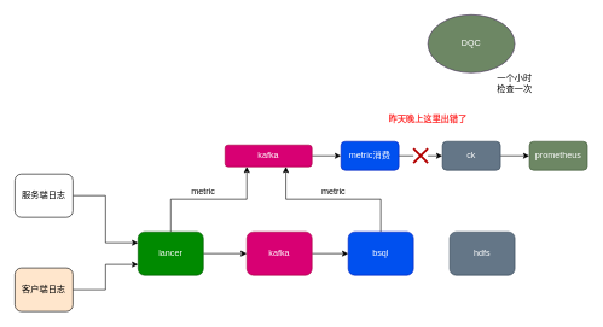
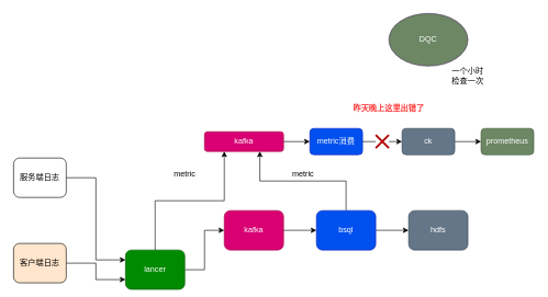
  <mxCell id="0" />
  <mxCell id="1" parent="0" />
  <mxCell id="2" style="edgeStyle=orthogonalEdgeStyle;rounded=0;orthogonalLoop=1;jettySize=auto;html=1;exitX=1;exitY=0.5;exitDx=0;exitDy=0;entryX=0;entryY=0.25;entryDx=0;entryDy=0;" edge="1" parent="1" source="3" target="8"><mxGeometry relative="1" as="geometry" /></mxCell>
  <mxCell id="3" value="服务端日志" style="rounded=1;whiteSpace=wrap;html=1;" vertex="1" parent="1"><mxGeometry x="20" y="240" width="80" height="60" as="geometry" /></mxCell>
  <mxCell id="4" style="edgeStyle=orthogonalEdgeStyle;rounded=0;orthogonalLoop=1;jettySize=auto;html=1;exitX=1;exitY=0.5;exitDx=0;exitDy=0;entryX=0;entryY=0.75;entryDx=0;entryDy=0;" edge="1" parent="1" source="5" target="8"><mxGeometry relative="1" as="geometry" /></mxCell>
  <mxCell id="5" value="客户端日志" style="rounded=1;whiteSpace=wrap;html=1;fillColor=#ffe6cc;" vertex="1" parent="1"><mxGeometry x="20" y="370" width="80" height="60" as="geometry" /></mxCell>
  <mxCell id="6" style="edgeStyle=orthogonalEdgeStyle;rounded=0;orthogonalLoop=1;jettySize=auto;html=1;exitX=1;exitY=0.5;exitDx=0;exitDy=0;" edge="1" parent="1" source="8" target="10"><mxGeometry relative="1" as="geometry" /></mxCell>
  <mxCell id="7" style="edgeStyle=orthogonalEdgeStyle;rounded=0;orthogonalLoop=1;jettySize=auto;html=1;exitX=0.5;exitY=0;exitDx=0;exitDy=0;entryX=0.25;entryY=1;entryDx=0;entryDy=0;" edge="1" parent="1" source="8" target="16"><mxGeometry relative="1" as="geometry" /></mxCell>
- <mxCell id="8" value="lancer" style="rounded=1;whiteSpace=wrap;html=1;fillColor=#008a00;strokeColor=#005700;fontColor=#ffffff;" vertex="1" parent="1"><mxGeometry x="190" y="320" width="90" height="60" as="geometry" /></mxCell>
+ <mxCell id="8" value="lancer" style="rounded=1;whiteSpace=wrap;html=1;fillColor=#008a00;strokeColor=#005700;fontColor=#ffffff;" vertex="1" parent="1"><mxGeometry x="190" y="380" width="90" height="60" as="geometry" /></mxCell>
  <mxCell id="9" style="edgeStyle=orthogonalEdgeStyle;rounded=0;orthogonalLoop=1;jettySize=auto;html=1;exitX=1;exitY=0.5;exitDx=0;exitDy=0;" edge="1" parent="1" source="10" target="13"><mxGeometry relative="1" as="geometry" /></mxCell>
  <mxCell id="10" value="kafka" style="rounded=1;whiteSpace=wrap;html=1;fillColor=#d80073;fontColor=#ffffff;strokeColor=#A50040;" vertex="1" parent="1"><mxGeometry x="340" y="320" width="90" height="60" as="geometry" /></mxCell>
+ <mxCell id="11" style="edgeStyle=orthogonalEdgeStyle;rounded=0;orthogonalLoop=1;jettySize=auto;html=1;exitX=1;exitY=0.5;exitDx=0;exitDy=0;entryX=0;entryY=0.5;entryDx=0;entryDy=0;" edge="1" parent="1" source="13" target="14"><mxGeometry relative="1" as="geometry" /></mxCell>
  <mxCell id="12" style="edgeStyle=orthogonalEdgeStyle;rounded=0;orthogonalLoop=1;jettySize=auto;html=1;exitX=0.5;exitY=0;exitDx=0;exitDy=0;entryX=0.7;entryY=1;entryDx=0;entryDy=0;entryPerimeter=0;" edge="1" parent="1" source="13" target="16"><mxGeometry relative="1" as="geometry" /></mxCell>
  <mxCell id="13" value="bsql" style="rounded=1;whiteSpace=wrap;html=1;fillColor=#0050ef;fontColor=#ffffff;strokeColor=#001DBC;" vertex="1" parent="1"><mxGeometry x="480" y="320" width="90" height="60" as="geometry" /></mxCell>
  <mxCell id="14" value="hdfs" style="rounded=1;whiteSpace=wrap;html=1;fillColor=#647687;fontColor=#ffffff;strokeColor=#314354;" vertex="1" parent="1"><mxGeometry x="620" y="320" width="90" height="60" as="geometry" /></mxCell>
  <mxCell id="15" style="edgeStyle=orthogonalEdgeStyle;rounded=0;orthogonalLoop=1;jettySize=auto;html=1;exitX=1;exitY=0.5;exitDx=0;exitDy=0;entryX=0;entryY=0.5;entryDx=0;entryDy=0;" edge="1" parent="1" source="16" target="18"><mxGeometry relative="1" as="geometry" /></mxCell>
  <mxCell id="16" value="kafka" style="rounded=1;whiteSpace=wrap;html=1;fillColor=#d80073;fontColor=#ffffff;strokeColor=#A50040;" vertex="1" parent="1"><mxGeometry x="310" y="200" width="120" height="30" as="geometry" /></mxCell>
  <mxCell id="17" style="edgeStyle=orthogonalEdgeStyle;rounded=0;orthogonalLoop=1;jettySize=auto;html=1;exitX=1;exitY=0.5;exitDx=0;exitDy=0;entryX=0;entryY=0.5;entryDx=0;entryDy=0;startArrow=none;" edge="1" parent="1" source="24" target="20"><mxGeometry relative="1" as="geometry" /></mxCell>
  <mxCell id="18" value="metric消费" style="rounded=1;whiteSpace=wrap;html=1;fillColor=#0050ef;fontColor=#ffffff;strokeColor=#001DBC;" vertex="1" parent="1"><mxGeometry x="470" y="195" width="80" height="40" as="geometry" /></mxCell>
  <mxCell id="19" style="edgeStyle=orthogonalEdgeStyle;rounded=0;orthogonalLoop=1;jettySize=auto;html=1;exitX=1;exitY=0.5;exitDx=0;exitDy=0;" edge="1" parent="1" source="20" target="21"><mxGeometry relative="1" as="geometry" /></mxCell>
  <mxCell id="20" value="ck" style="rounded=1;whiteSpace=wrap;html=1;fillColor=#647687;fontColor=#ffffff;strokeColor=#314354;" vertex="1" parent="1"><mxGeometry x="610" y="195" width="80" height="40" as="geometry" /></mxCell>
  <mxCell id="21" value="prometheus" style="rounded=1;whiteSpace=wrap;html=1;fillColor=#6d8764;fontColor=#ffffff;strokeColor=#3A5431;" vertex="1" parent="1"><mxGeometry x="730" y="195" width="80" height="40" as="geometry" /></mxCell>
  <mxCell id="22" value="metric" style="text;html=1;strokeColor=none;fillColor=none;align=center;verticalAlign=middle;whiteSpace=wrap;rounded=0;" vertex="1" parent="1"><mxGeometry x="250" y="250" width="60" height="30" as="geometry" /></mxCell>
  <mxCell id="23" value="metric" style="text;html=1;strokeColor=none;fillColor=none;align=center;verticalAlign=middle;whiteSpace=wrap;rounded=0;" vertex="1" parent="1"><mxGeometry x="430" y="250" width="60" height="30" as="geometry" /></mxCell>
  <mxCell id="24" value="" style="shape=umlDestroy;whiteSpace=wrap;html=1;strokeWidth=3;fillColor=#e51400;fontColor=#ffffff;strokeColor=#B20000;" vertex="1" parent="1"><mxGeometry x="570" y="205" width="20" height="20" as="geometry" /></mxCell>
  <mxCell id="25" value="" style="edgeStyle=orthogonalEdgeStyle;rounded=0;orthogonalLoop=1;jettySize=auto;html=1;exitX=1;exitY=0.5;exitDx=0;exitDy=0;entryX=0;entryY=0.5;entryDx=0;entryDy=0;endArrow=none;" edge="1" parent="1" source="18" target="24"><mxGeometry relative="1" as="geometry"><mxPoint x="550" y="215" as="sourcePoint" /><mxPoint x="610" y="215" as="targetPoint" /></mxGeometry></mxCell>
  <mxCell id="26" value="昨天晚上这里出错了" style="text;html=1;strokeColor=none;fillColor=none;align=center;verticalAlign=middle;whiteSpace=wrap;rounded=0;fontColor=#FF3333;fontStyle=1" vertex="1" parent="1"><mxGeometry x="530" y="150" width="120" height="30" as="geometry" /></mxCell>
  <mxCell id="27" value="DQC" style="ellipse;whiteSpace=wrap;html=1;fontColor=#ffffff;fillColor=#6d8764;strokeColor=#432D57;" vertex="1" parent="1"><mxGeometry x="590" y="20" width="120" height="80" as="geometry" /></mxCell>
  <mxCell id="28" value="一个小时检查一次" style="text;html=1;strokeColor=none;fillColor=none;align=center;verticalAlign=middle;whiteSpace=wrap;rounded=0;fontColor=#000000;" vertex="1" parent="1"><mxGeometry x="680" y="100" width="60" height="30" as="geometry" /></mxCell>
